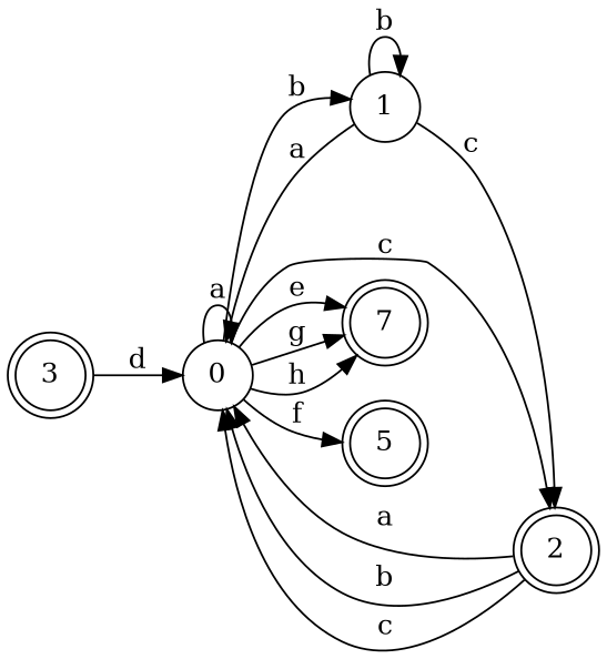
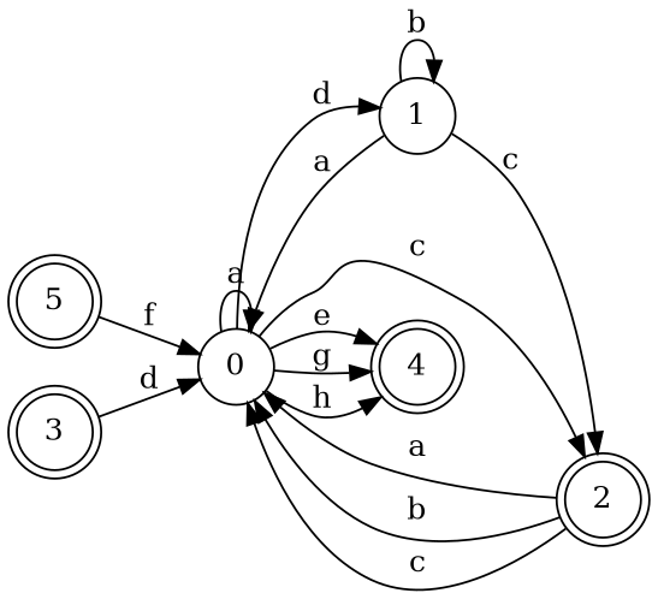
  digraph {
    rankdir=LR
    node [shape=doublecircle]
    n1 [label=0 shape=circle]
    n2 [label=1 shape=circle]
    n3 [label=2]
-   n4 [label=7]
+   n4 [label=4]
    n5 [label=5]
    n6 [label=3]
    n1 -> n1 [label=a]
-   n1 -> n2 [label=b]
+   n1 -> n2 [label=d]
    n1 -> n3 [label=c]
    n1 -> n4 [label=e]
    n1 -> n4 [label=g]
    n1 -> n4 [label=h]
-   n1 -> n5 [label=f]
+   n5 -> n1 [label=f]
    n2 -> n1 [label=a]
    n2 -> n2 [label=b]
    n2 -> n3 [label=c]
    n3 -> n1 [label=a]
    n3 -> n1 [label=b]
    n3 -> n1 [label=c]
    n6 -> n1 [label=d]
  }
